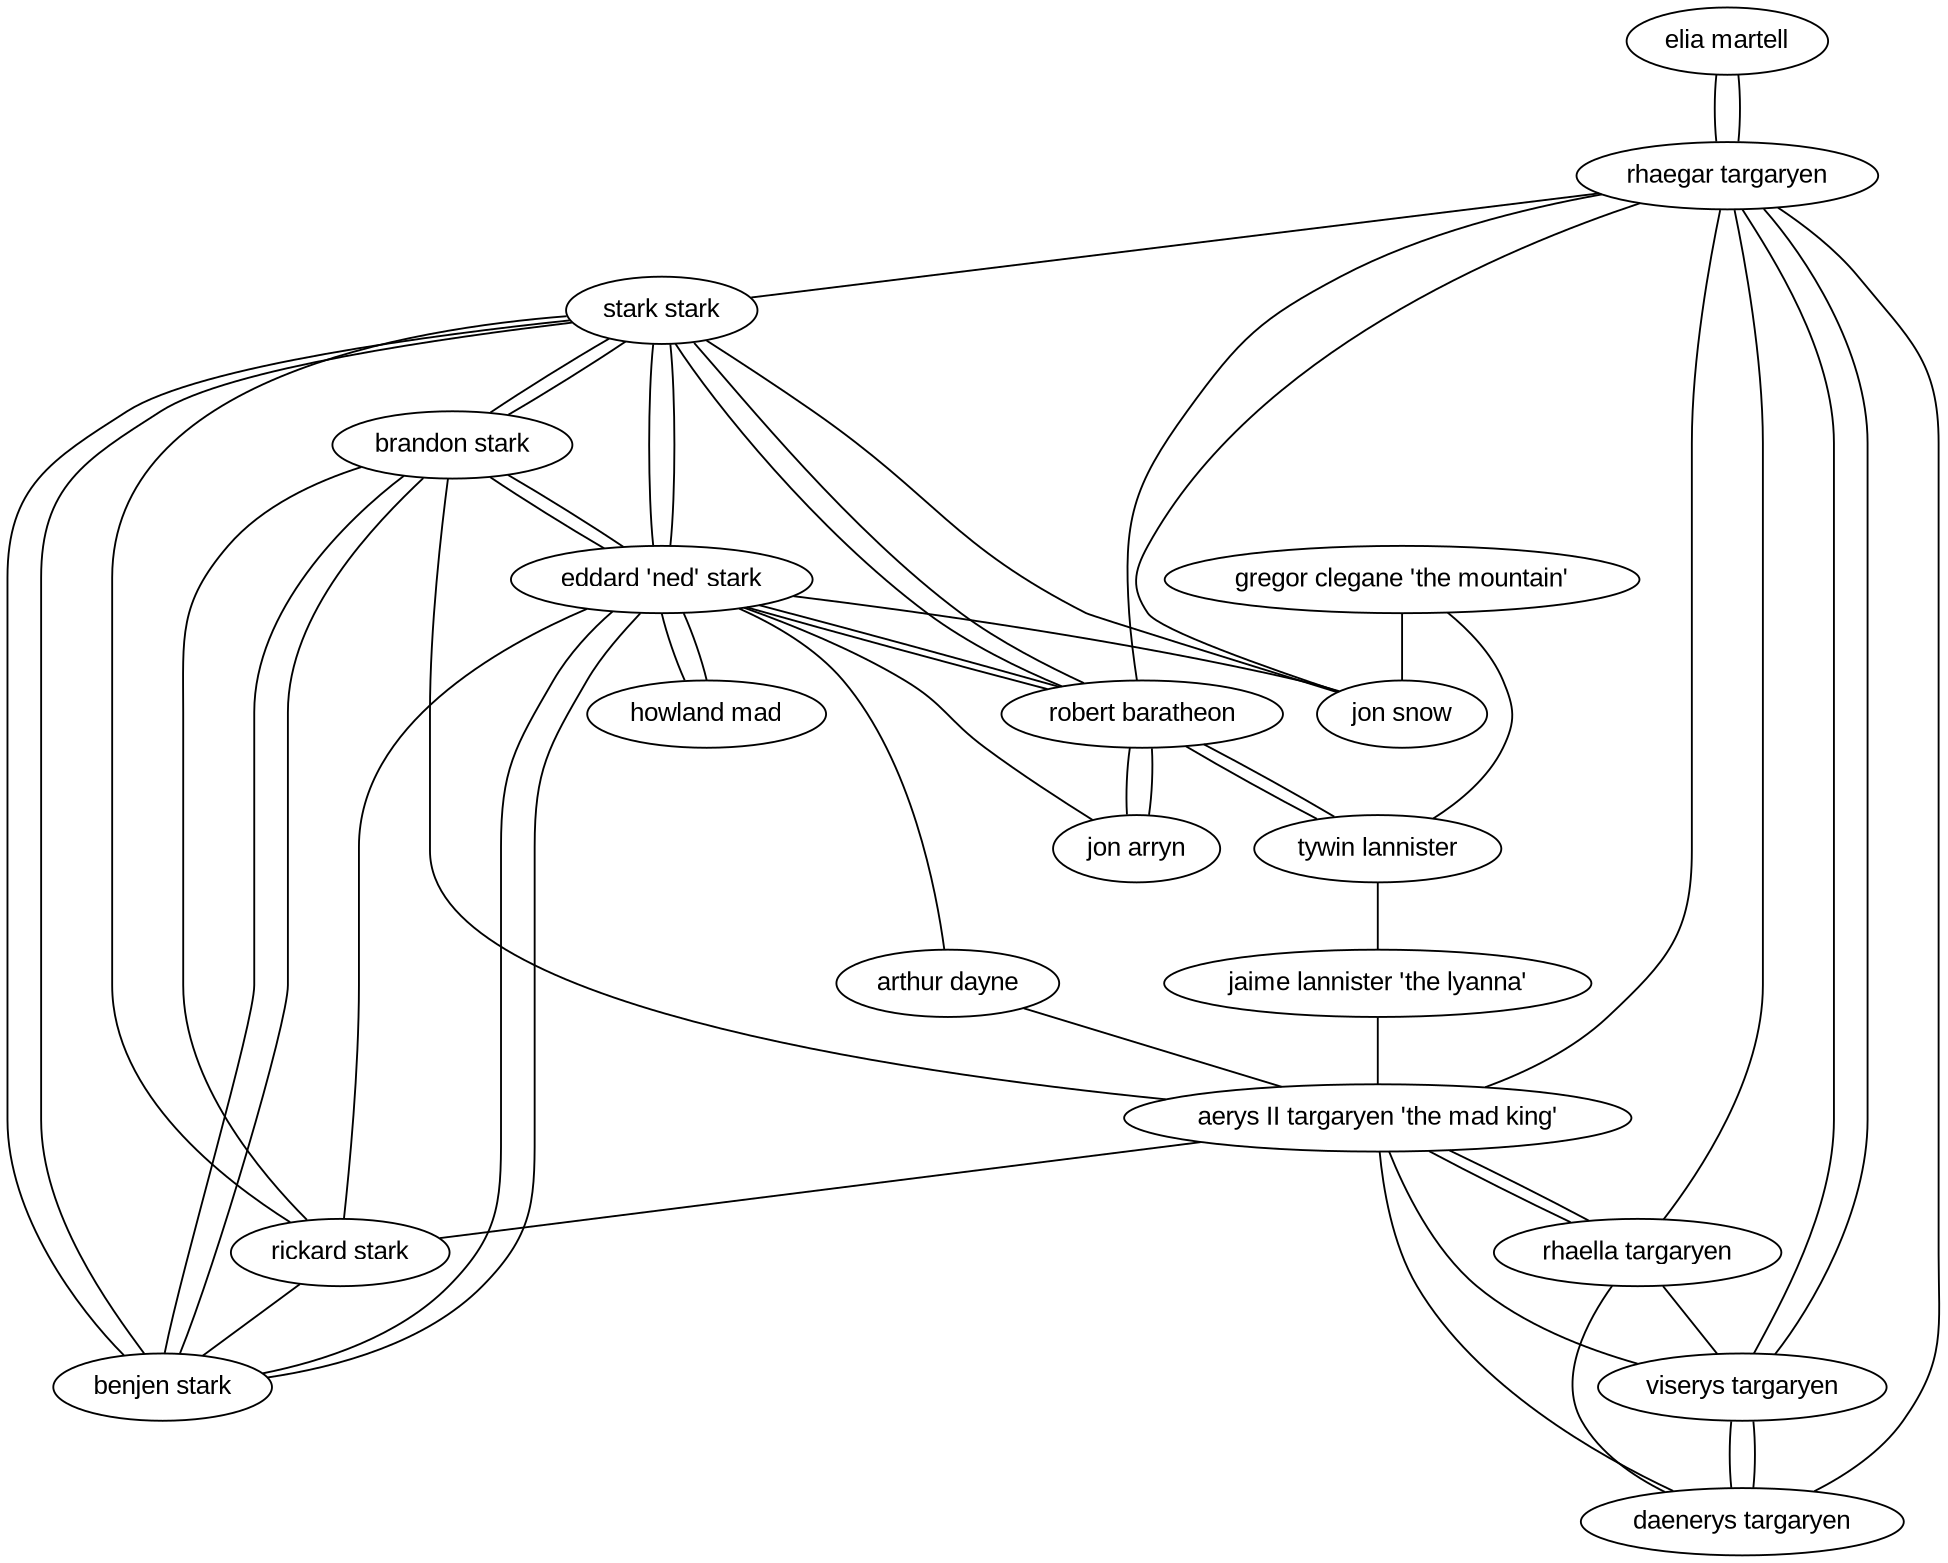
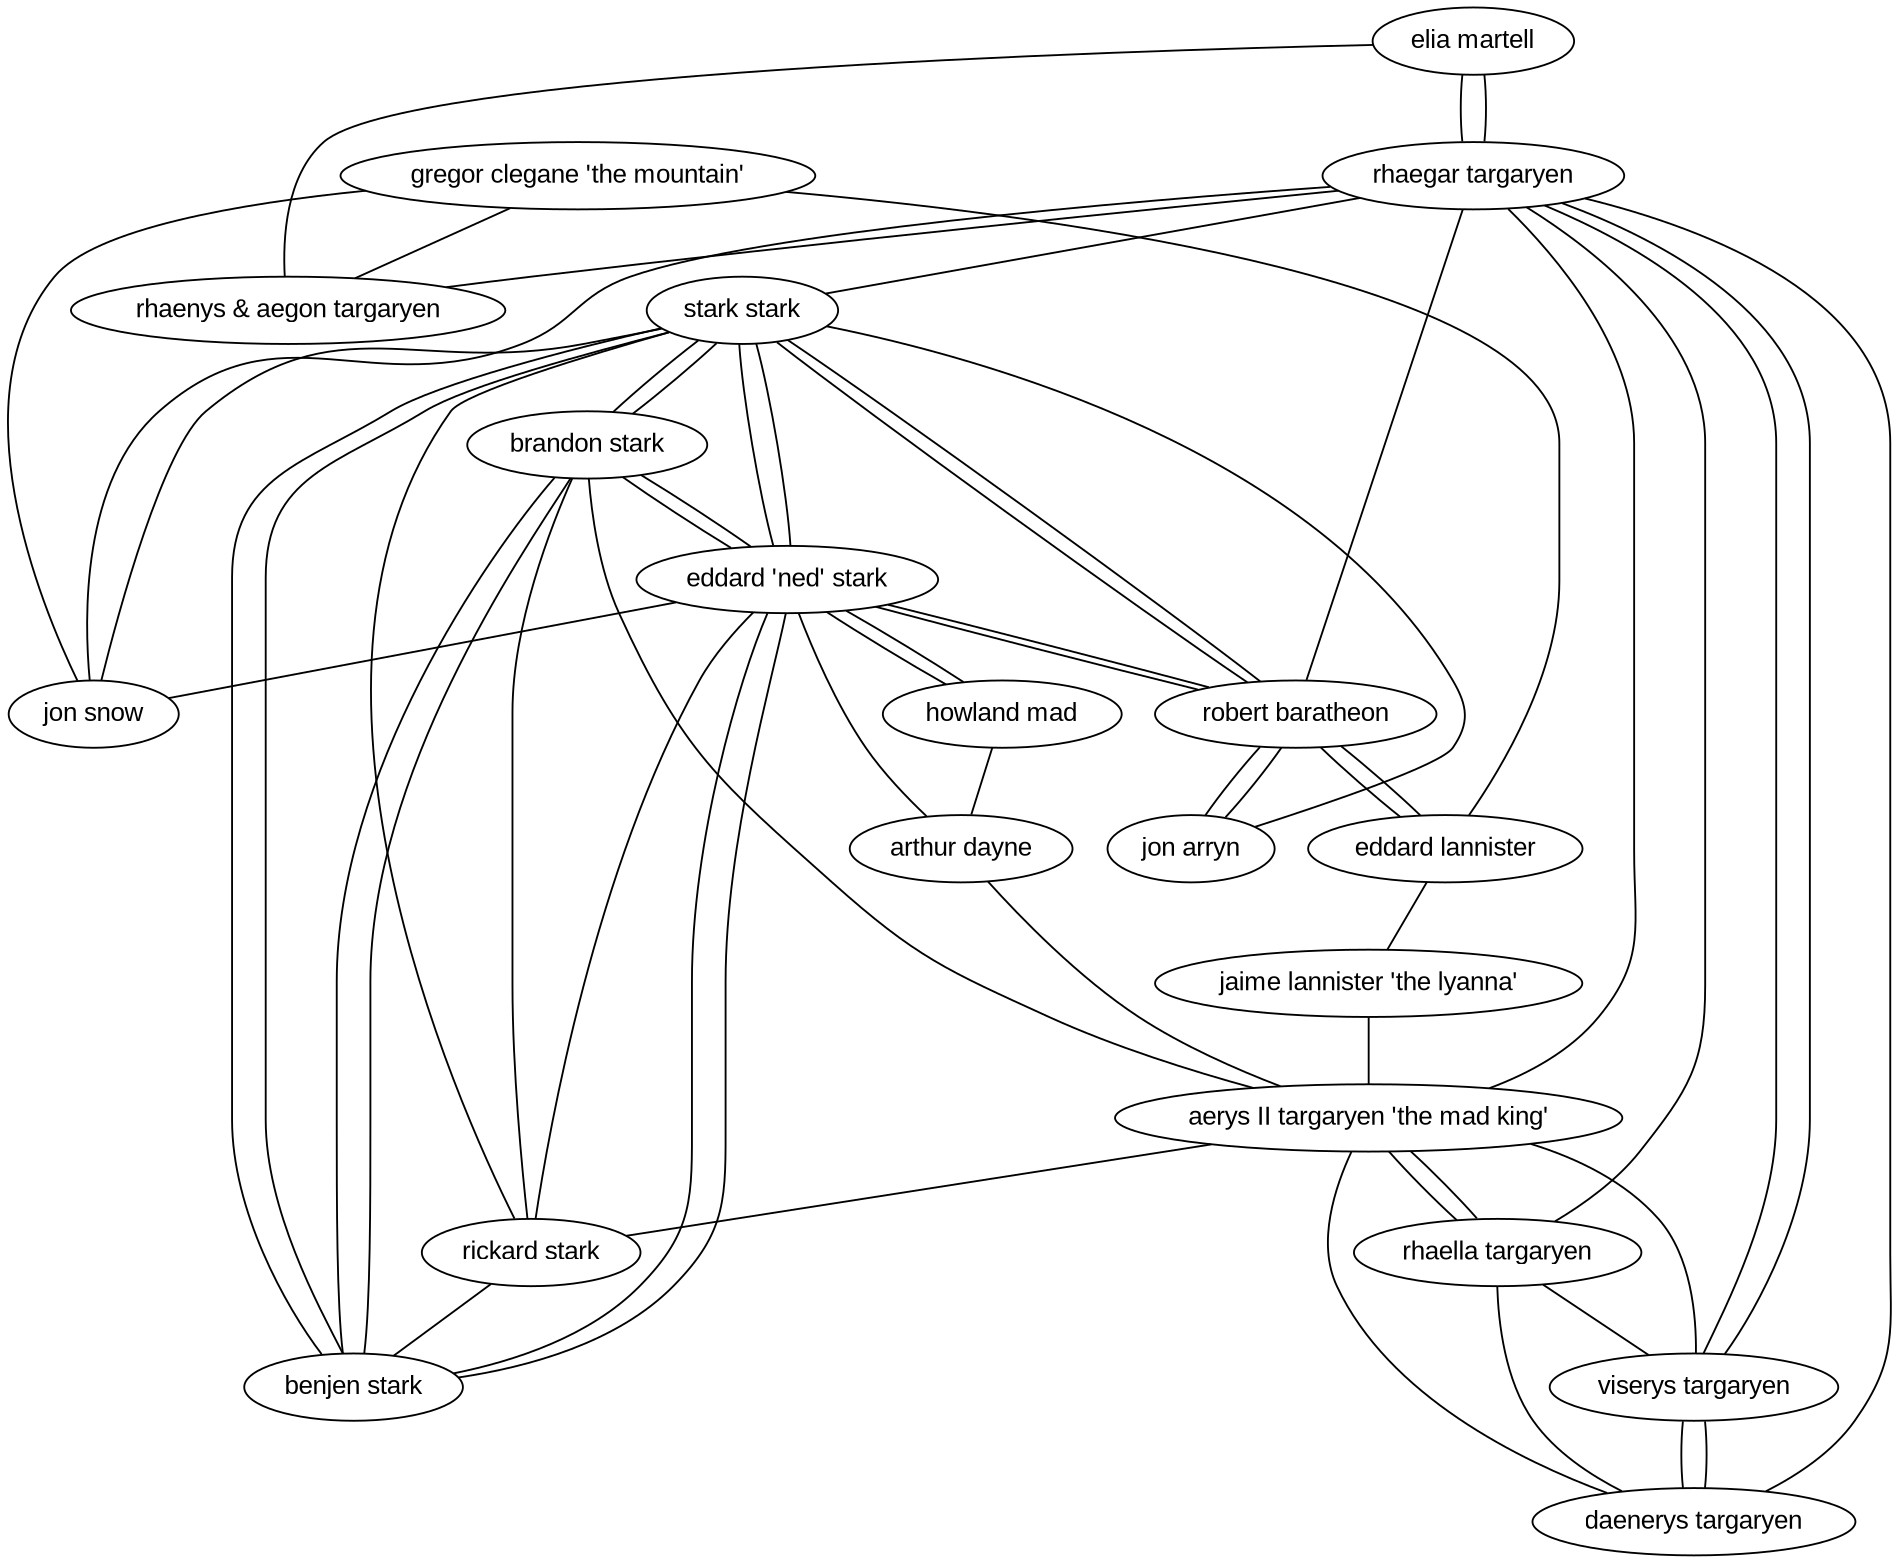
  graph {
    fontname="Liberation Sans"
    node [fontname="Liberation Sans"]
    edge [fontname="Liberation Sans"]
    "elia martell" [type=royalfamily]
+   "rhaenys & aegon targaryen" [type=royalfamily]
    "rhaegar targaryen" [type=royalfamily]
    "viserys targaryen" [type=royalfamily]
    n5 [label="stark stark"]
    "jon snow"
    "rhaella targaryen" [type=royalfamily]
    "daenerys targaryen" [type=royalfamily]
    "aerys II targaryen 'the mad king'" [type=royalfamily]
    "brandon stark"
    "rickard stark"
    "arthur dayne" [type=kingsguard]
    "robert baratheon"
    "benjen stark"
    "eddard 'ned' stark"
    n16 [label="jaime lannister 'the lyanna'" type=kingsguard]
    "jon arryn"
-   "tywin lannister"
+   "tywin lannister" [label="eddard lannister"]
    n19 [label="howland mad"]
    "gregor clegane 'the mountain'"
+   "elia martell" -- "rhaenys & aegon targaryen" [parent=1]
    "elia martell" -- "rhaegar targaryen" [married_or_engaged=1]
    "rhaegar targaryen" -- "elia martell" [married_or_engaged=1]
+   "rhaegar targaryen" -- "rhaenys & aegon targaryen" [parent=1]
    "rhaegar targaryen" -- "viserys targaryen" [siblings=1]
    "rhaegar targaryen" -- n5 [abducted=1]
    "rhaegar targaryen" -- "jon snow" [parent=1]
    "viserys targaryen" -- "rhaegar targaryen" [siblings=1]
    "viserys targaryen" -- "daenerys targaryen" [siblings=1]
    n5 -- "jon snow" [parent=1]
    n5 -- "brandon stark" [siblings=1]
    n5 -- "robert baratheon" [married_or_engaged=1]
    n5 -- "benjen stark" [siblings=1]
    n5 -- "eddard 'ned' stark" [siblings=1]
    "rhaella targaryen" -- "rhaegar targaryen" [parent=1]
    "rhaella targaryen" -- "viserys targaryen" [parent=1]
    "rhaella targaryen" -- "daenerys targaryen" [parent=1]
    "rhaella targaryen" -- "aerys II targaryen 'the mad king'" [married_or_engaged=1 siblings=1]
    "daenerys targaryen" -- "rhaegar targaryen" [siblings=1]
    "daenerys targaryen" -- "viserys targaryen" [siblings=1]
    "aerys II targaryen 'the mad king'" -- "rhaegar targaryen" [parent=1]
    "aerys II targaryen 'the mad king'" -- "viserys targaryen" [parent=1]
    "aerys II targaryen 'the mad king'" -- "rhaella targaryen" [married_or_engaged=1 siblings=1]
    "aerys II targaryen 'the mad king'" -- "daenerys targaryen" [parent=1]
    "aerys II targaryen 'the mad king'" -- "brandon stark" [killed=1]
    "aerys II targaryen 'the mad king'" -- "rickard stark" [killed=1]
    "brandon stark" -- n5 [siblings=1]
    "brandon stark" -- "benjen stark" [siblings=1]
    "brandon stark" -- "eddard 'ned' stark" [siblings=1]
    "rickard stark" -- n5 [parent=1]
    "rickard stark" -- "brandon stark" [parent=1]
    "rickard stark" -- "benjen stark" [parent=1]
    "rickard stark" -- "eddard 'ned' stark" [parent=1]
    "arthur dayne" -- "aerys II targaryen 'the mad king'" [serves=1]
    "robert baratheon" -- "rhaegar targaryen" [killed=1]
    "robert baratheon" -- n5 [married_or_engaged=1]
    "robert baratheon" -- "eddard 'ned' stark" [allies=1]
    "robert baratheon" -- "jon arryn" [allies=1]
    "robert baratheon" -- "tywin lannister" [allies=1]
    "benjen stark" -- n5 [siblings=1]
    "benjen stark" -- "brandon stark" [siblings=1]
    "benjen stark" -- "eddard 'ned' stark" [siblings=1]
    "eddard 'ned' stark" -- n5 [siblings=1]
    "eddard 'ned' stark" -- "jon snow" [guardian=1]
    "eddard 'ned' stark" -- "brandon stark" [siblings=1]
    "eddard 'ned' stark" -- "arthur dayne" [parent=1]
    "eddard 'ned' stark" -- "robert baratheon" [allies=1]
    "eddard 'ned' stark" -- "benjen stark" [siblings=1]
    "eddard 'ned' stark" -- n19 [allies=1]
    n16 -- "aerys II targaryen 'the mad king'" [killed=1 serves=1]
    "jon arryn" -- "robert baratheon" [allies=1 guardian=1]
-   "jon arryn" -- "eddard 'ned' stark" [guardian=1]
+   "jon arryn" -- n5 [guardian=1]
    "tywin lannister" -- "robert baratheon" [allies=1]
    "tywin lannister" -- n16 [parent=1]
+   n19 -- "arthur dayne" [killed=1]
    n19 -- "eddard 'ned' stark" [allies=1]
+   "gregor clegane 'the mountain'" -- "rhaenys & aegon targaryen" [killed=1]
    "gregor clegane 'the mountain'" -- "jon snow" [killed=1]
    "gregor clegane 'the mountain'" -- "tywin lannister" [serves=1]
  }
